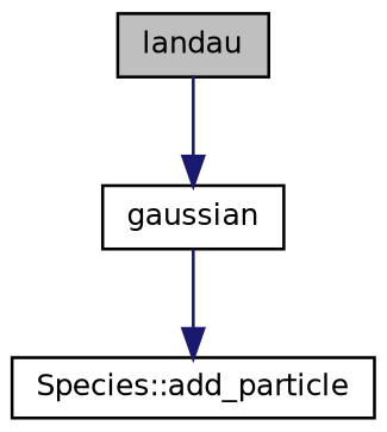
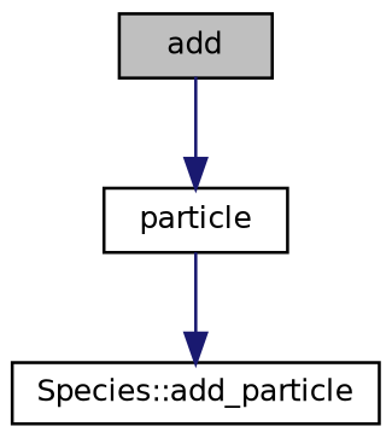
  digraph {
    rankdir=TB
    node [color=black fillcolor=white fontname=Helvetica fontsize=10 shape=record style=filled]
    edge [color=midnightblue fontname=Helvetica fontsize=10 labelfontname=Helvetica labelfontsize=10 style=solid]
-   n1 [fillcolor=grey75 fontcolor=black height=0.2 label=landau width=0.4]
-   n2 [height=0.2 label=gaussian width=0.4]
+   n1 [fillcolor=grey75 fontcolor=black height=0.2 label=add width=0.4]
+   n2 [height=0.2 label=particle width=0.4]
    n3 [height=0.2 label="Species::add_particle" width=0.4]
    n1 -> n2
    n2 -> n3
  }
